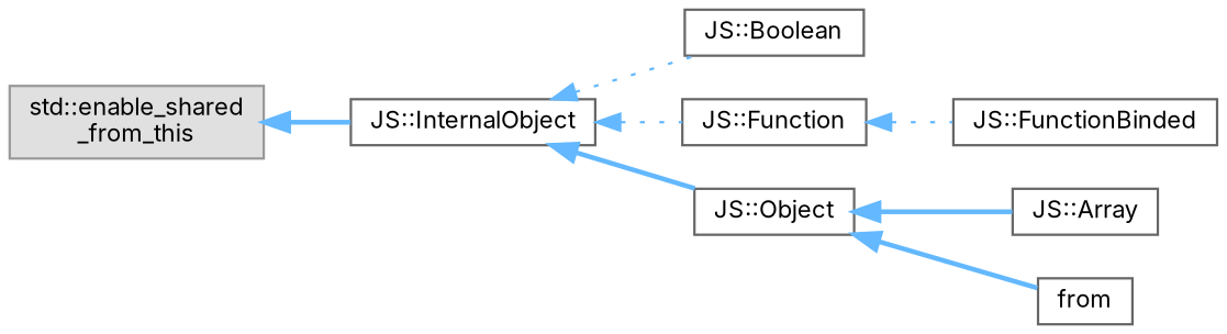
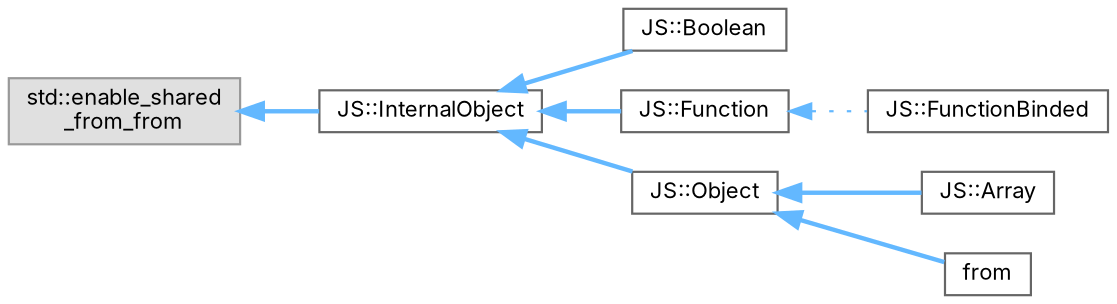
  digraph {
    fontname=Inter
    rankdir=LR
    node [color=grey40 fillcolor=white fontname=Inter fontsize=10 shape=box style=filled]
    edge [color=steelblue1 dir=back fontname=Inter fontsize=10 labelfontname=Helvetica labelfontsize=10 style=bold]
-   n1 [color=grey60 fillcolor="#E0E0E0" height=0.2 label="std::enable_shared\l_from_this" width=0.4]
+   n1 [color=grey60 fillcolor="#E0E0E0" height=0.2 label="std::enable_shared\l_from_from" width=0.4]
    n2 [height=0.2 label="JS::InternalObject" width=0.4]
    n3 [height=0.2 label="JS::Boolean" width=0.4]
    n4 [height=0.2 label="JS::Function" width=0.4]
    n5 [height=0.2 label="JS::Object" width=0.4]
    n6 [height=0.2 label="JS::Array" width=0.4]
    n7 [height=0.2 label="JS::FunctionBinded" width=0.4]
    n8 [height=0.2 label=from width=0.4]
    n1 -> n2
-   n2 -> n3 [style=dotted]
-   n2 -> n4 [style=dotted]
+   n2 -> n3
+   n2 -> n4
    n2 -> n5
    n4 -> n7 [style=dotted]
    n5 -> n6
    n5 -> n8
  }
